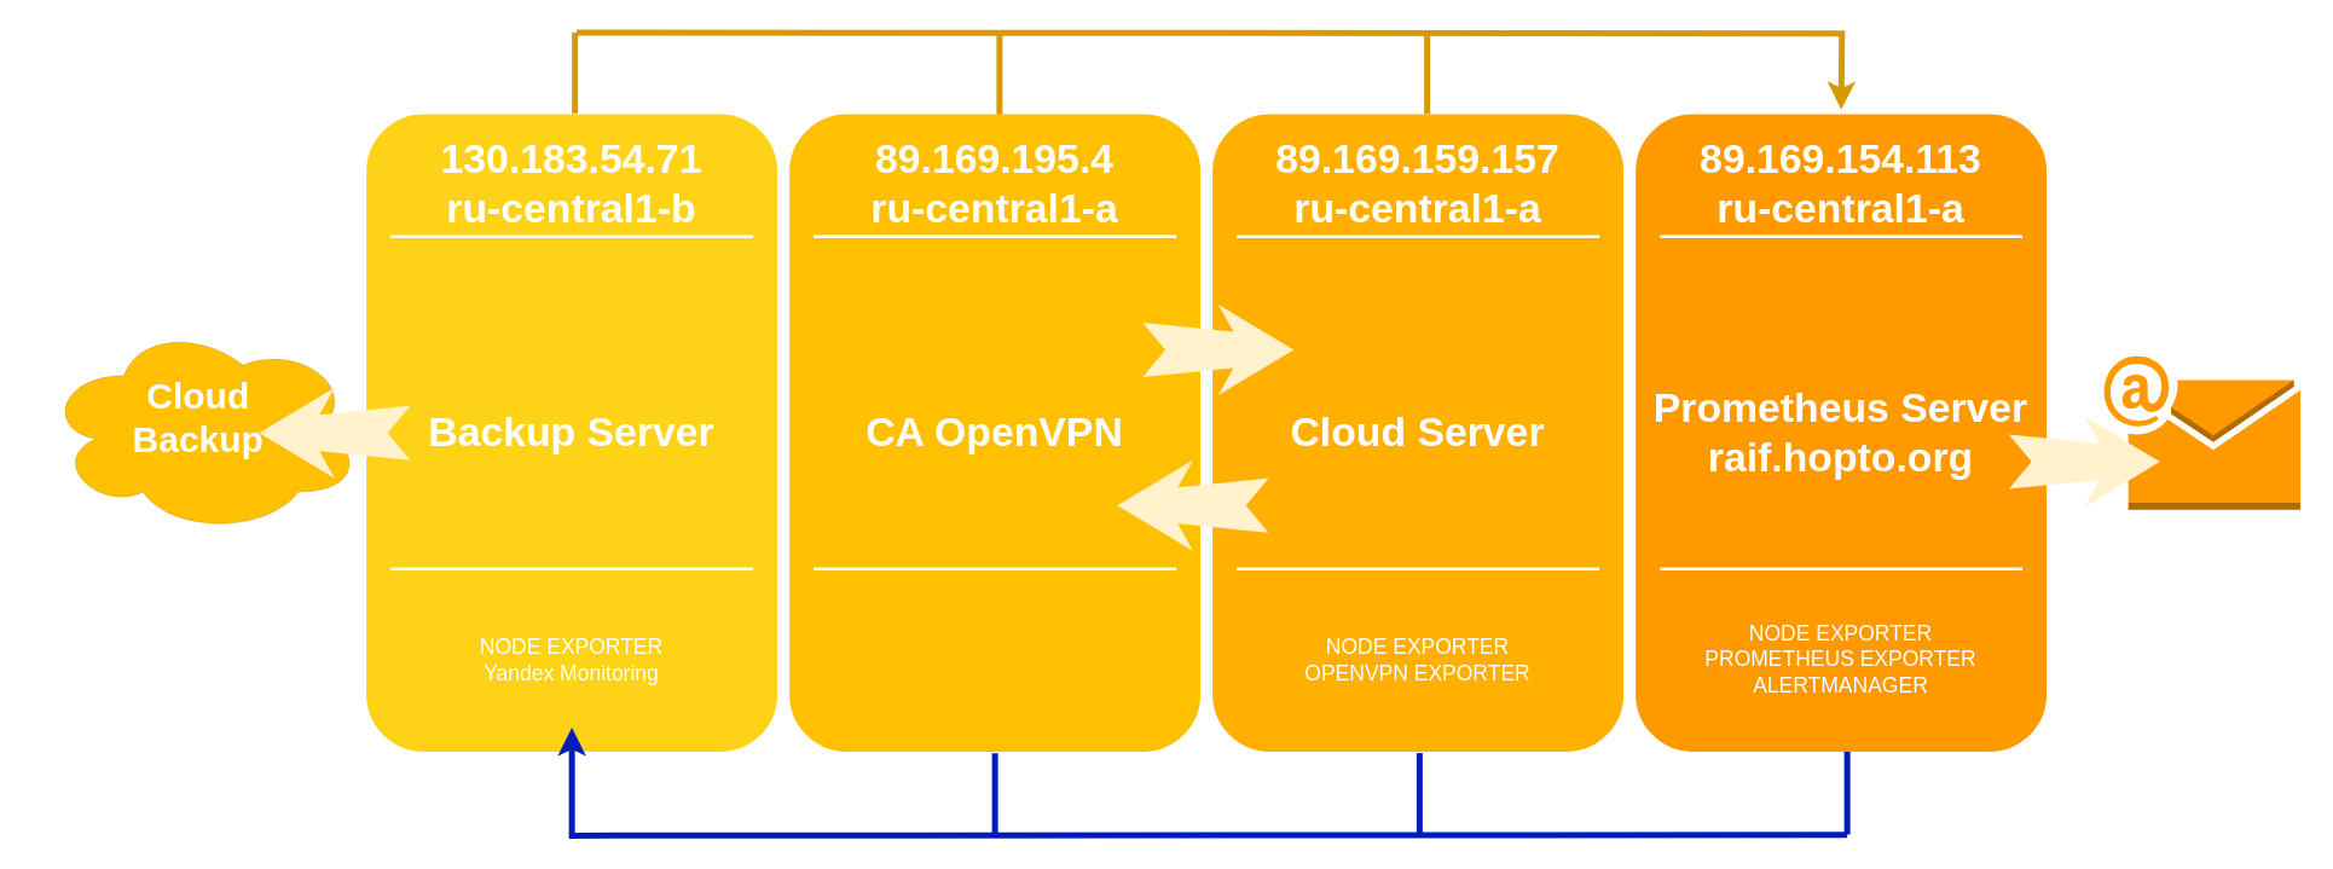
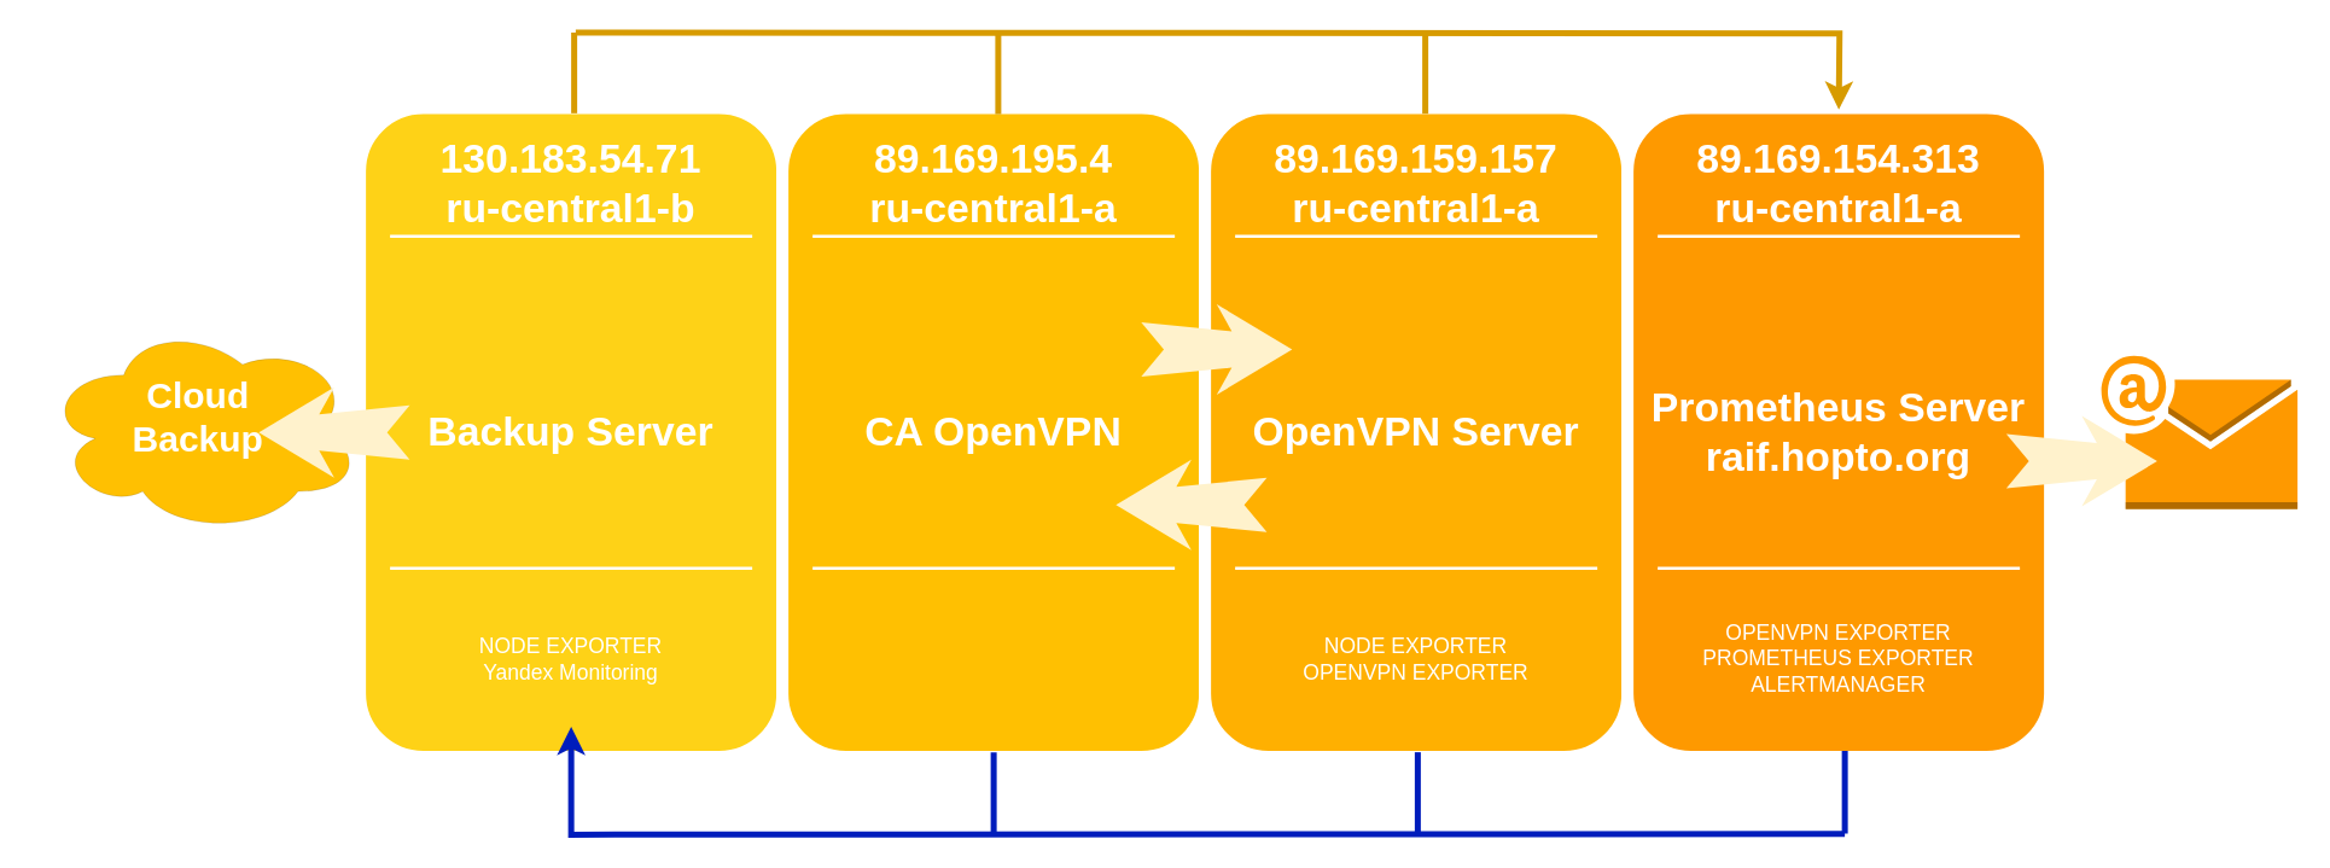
  <mxCell id="0" />
  <mxCell id="1" parent="0" />
  <mxCell id="2" value="&lt;span style=&quot;color: rgb(255, 255, 255); font-size: 27px; font-weight: 700;&quot;&gt;Backup Server&lt;/span&gt;" style="whiteSpace=wrap;html=1;rounded=1;shadow=0;strokeWidth=8;fontSize=20;align=center;fillColor=#FED217;strokeColor=#FFFFFF;" parent="1" vertex="1"><mxGeometry x="238" y="71" width="280" height="430" as="geometry" /></mxCell>
  <mxCell id="3" value="130.183.54.71&lt;div&gt;ru-central1-b&lt;/div&gt;" style="text;html=1;strokeColor=none;fillColor=none;align=center;verticalAlign=middle;whiteSpace=wrap;rounded=0;shadow=0;fontSize=27;fontColor=#FFFFFF;fontStyle=1" parent="1" vertex="1"><mxGeometry x="238" y="91" width="280" height="60" as="geometry" /></mxCell>
  <mxCell id="4" value="NODE EXPORTER&lt;div&gt;Yandex Monitoring&lt;/div&gt;" style="text;html=1;strokeColor=none;fillColor=none;align=center;verticalAlign=middle;whiteSpace=wrap;rounded=0;shadow=0;fontSize=14;fontColor=#FFFFFF;" parent="1" vertex="1"><mxGeometry x="238" y="391" width="280" height="90" as="geometry" /></mxCell>
  <mxCell id="5" value="" style="line;strokeWidth=2;html=1;rounded=0;shadow=0;fontSize=27;align=center;fillColor=none;strokeColor=#FFFFFF;" parent="1" vertex="1"><mxGeometry x="258" y="151" width="240" height="10" as="geometry" /></mxCell>
  <mxCell id="6" value="" style="line;strokeWidth=2;html=1;rounded=0;shadow=0;fontSize=27;align=center;fillColor=none;strokeColor=#FFFFFF;" parent="1" vertex="1"><mxGeometry x="258" y="371" width="240" height="10" as="geometry" /></mxCell>
  <mxCell id="7" value="&lt;span style=&quot;color: rgb(255, 255, 255); font-size: 27px; font-weight: 700;&quot;&gt;CA OpenVPN&lt;/span&gt;" style="whiteSpace=wrap;html=1;rounded=1;shadow=0;strokeWidth=8;fontSize=20;align=center;fillColor=#FFC001;strokeColor=#FFFFFF;" parent="1" vertex="1"><mxGeometry x="518" y="71" width="280" height="430" as="geometry" /></mxCell>
  <mxCell id="8" value="89.169.195.4&lt;div&gt;ru-central1-a&lt;/div&gt;" style="text;html=1;strokeColor=none;fillColor=none;align=center;verticalAlign=middle;whiteSpace=wrap;rounded=0;shadow=0;fontSize=27;fontColor=#FFFFFF;fontStyle=1" parent="1" vertex="1"><mxGeometry x="518" y="91" width="280" height="60" as="geometry" /></mxCell>
  <mxCell id="9" value="" style="line;strokeWidth=2;html=1;rounded=0;shadow=0;fontSize=27;align=center;fillColor=none;strokeColor=#FFFFFF;" parent="1" vertex="1"><mxGeometry x="538" y="151" width="240" height="10" as="geometry" /></mxCell>
  <mxCell id="10" value="" style="line;strokeWidth=2;html=1;rounded=0;shadow=0;fontSize=27;align=center;fillColor=none;strokeColor=#FFFFFF;" parent="1" vertex="1"><mxGeometry x="538" y="371" width="240" height="10" as="geometry" /></mxCell>
- <mxCell id="11" value="&lt;span style=&quot;color: rgb(255, 255, 255); font-size: 27px; font-weight: 700;&quot;&gt;Cloud Server&lt;/span&gt;" style="whiteSpace=wrap;html=1;rounded=1;shadow=0;strokeWidth=8;fontSize=20;align=center;fillColor=#FFB001;strokeColor=#FFFFFF;" parent="1" vertex="1"><mxGeometry x="798" y="71" width="280" height="430" as="geometry" /></mxCell>
+ <mxCell id="11" value="&lt;span style=&quot;color: rgb(255, 255, 255); font-size: 27px; font-weight: 700;&quot;&gt;OpenVPN Server&lt;/span&gt;" style="whiteSpace=wrap;html=1;rounded=1;shadow=0;strokeWidth=8;fontSize=20;align=center;fillColor=#FFB001;strokeColor=#FFFFFF;" parent="1" vertex="1"><mxGeometry x="798" y="71" width="280" height="430" as="geometry" /></mxCell>
  <mxCell id="12" value="89.169.159.157&lt;div&gt;ru-central1-a&lt;/div&gt;" style="text;html=1;strokeColor=none;fillColor=none;align=center;verticalAlign=middle;whiteSpace=wrap;rounded=0;shadow=0;fontSize=27;fontColor=#FFFFFF;fontStyle=1" parent="1" vertex="1"><mxGeometry x="798" y="91" width="280" height="60" as="geometry" /></mxCell>
  <mxCell id="13" value="NODE EXPORTER&lt;div&gt;&lt;div&gt;OPENVPN EXPORTER&lt;/div&gt;&lt;/div&gt;" style="text;html=1;strokeColor=none;fillColor=none;align=center;verticalAlign=middle;whiteSpace=wrap;rounded=0;shadow=0;fontSize=14;fontColor=#FFFFFF;" parent="1" vertex="1"><mxGeometry x="798" y="391" width="280" height="90" as="geometry" /></mxCell>
  <mxCell id="14" value="" style="line;strokeWidth=2;html=1;rounded=0;shadow=0;fontSize=27;align=center;fillColor=none;strokeColor=#FFFFFF;" parent="1" vertex="1"><mxGeometry x="818" y="151" width="240" height="10" as="geometry" /></mxCell>
  <mxCell id="15" value="" style="line;strokeWidth=2;html=1;rounded=0;shadow=0;fontSize=27;align=center;fillColor=none;strokeColor=#FFFFFF;" parent="1" vertex="1"><mxGeometry x="818" y="371" width="240" height="10" as="geometry" /></mxCell>
  <mxCell id="16" value="" style="html=1;shadow=0;dashed=0;align=center;verticalAlign=middle;shape=mxgraph.arrows2.stylisedArrow;dy=0.6;dx=40;notch=15;feather=0.4;rounded=0;strokeWidth=1;fontSize=27;strokeColor=none;fillColor=#fff2cc;rotation=-180;" parent="1" vertex="1"><mxGeometry x="739" y="304" width="100" height="60" as="geometry" /></mxCell>
  <mxCell id="17" style="edgeStyle=orthogonalEdgeStyle;rounded=0;orthogonalLoop=1;jettySize=auto;html=1;exitX=0.5;exitY=0;exitDx=0;exitDy=0;entryX=0.5;entryY=0;entryDx=0;entryDy=0;endArrow=diamond;" edge="1" parent="1" source="18" target="19"><mxGeometry relative="1" as="geometry" /></mxCell>
  <mxCell id="18" value="&lt;span style=&quot;color: rgb(255, 255, 255); font-size: 27px; font-weight: 700;&quot;&gt;Prometheus Server&lt;/span&gt;&lt;div&gt;&lt;span style=&quot;color: rgb(255, 255, 255);&quot;&gt;&lt;font color=&quot;#ffffff&quot;&gt;&lt;span style=&quot;font-size: 27px;&quot;&gt;&lt;b&gt;raif.hopto.org&lt;/b&gt;&lt;/span&gt;&lt;/font&gt;&lt;/span&gt;&lt;/div&gt;" style="whiteSpace=wrap;html=1;rounded=1;shadow=0;strokeWidth=8;fontSize=20;align=center;fillColor=#FE9900;strokeColor=#FFFFFF;" parent="1" vertex="1"><mxGeometry x="1078" y="71" width="280" height="430" as="geometry" /></mxCell>
- <mxCell id="19" value="89.169.154.113&lt;div&gt;ru-central1-a&lt;/div&gt;" style="text;html=1;strokeColor=none;fillColor=none;align=center;verticalAlign=middle;whiteSpace=wrap;rounded=0;shadow=0;fontSize=27;fontColor=#FFFFFF;fontStyle=1" parent="1" vertex="1"><mxGeometry x="1078" y="91" width="280" height="60" as="geometry" /></mxCell>
- <mxCell id="20" value="NODE EXPORTER&lt;div&gt;PROMETHEUS EXPORTER&lt;/div&gt;&lt;div&gt;ALERTMANAGER&lt;/div&gt;" style="text;html=1;strokeColor=none;fillColor=none;align=center;verticalAlign=middle;whiteSpace=wrap;rounded=0;shadow=0;fontSize=14;fontColor=#FFFFFF;" parent="1" vertex="1"><mxGeometry x="1078" y="391" width="280" height="90" as="geometry" /></mxCell>
+ <mxCell id="19" value="89.169.154.313&lt;div&gt;ru-central1-a&lt;/div&gt;" style="text;html=1;strokeColor=none;fillColor=none;align=center;verticalAlign=middle;whiteSpace=wrap;rounded=0;shadow=0;fontSize=27;fontColor=#FFFFFF;fontStyle=1" parent="1" vertex="1"><mxGeometry x="1078" y="91" width="280" height="60" as="geometry" /></mxCell>
+ <mxCell id="20" value="OPENVPN EXPORTER&lt;div&gt;PROMETHEUS EXPORTER&lt;/div&gt;&lt;div&gt;ALERTMANAGER&lt;/div&gt;" style="text;html=1;strokeColor=none;fillColor=none;align=center;verticalAlign=middle;whiteSpace=wrap;rounded=0;shadow=0;fontSize=14;fontColor=#FFFFFF;" parent="1" vertex="1"><mxGeometry x="1078" y="391" width="280" height="90" as="geometry" /></mxCell>
  <mxCell id="21" value="" style="line;strokeWidth=2;html=1;rounded=0;shadow=0;fontSize=27;align=center;fillColor=none;strokeColor=#FFFFFF;" parent="1" vertex="1"><mxGeometry x="1098" y="151" width="240" height="10" as="geometry" /></mxCell>
  <mxCell id="22" value="" style="line;strokeWidth=2;html=1;rounded=0;shadow=0;fontSize=27;align=center;fillColor=none;strokeColor=#FFFFFF;" parent="1" vertex="1"><mxGeometry x="1098" y="371" width="240" height="10" as="geometry" /></mxCell>
  <mxCell id="23" value="" style="html=1;shadow=0;dashed=0;align=center;verticalAlign=middle;shape=mxgraph.arrows2.stylisedArrow;dy=0.6;dx=40;notch=15;feather=0.4;rounded=0;strokeWidth=1;fontSize=27;strokeColor=none;fillColor=#fff2cc;" parent="1" vertex="1"><mxGeometry x="755.75" y="201" width="100" height="60" as="geometry" /></mxCell>
  <mxCell id="24" value="" style="group" parent="1" vertex="1" connectable="0"><mxGeometry x="20" y="226" width="210" height="140" as="geometry" /></mxCell>
  <mxCell id="25" value="" style="ellipse;shape=cloud;whiteSpace=wrap;html=1;fillColor=light-dark(#ffc001, #ededed);strokeWidth=0;" parent="24" vertex="1"><mxGeometry x="9" y="-13" width="210" height="140" as="geometry" /></mxCell>
  <mxCell id="26" value="Cloud Backup" style="text;html=1;align=center;verticalAlign=middle;whiteSpace=wrap;rounded=0;fontSize=24;fontStyle=1;fontColor=light-dark(#ffffff, #ededed);" parent="24" vertex="1"><mxGeometry x="81" y="35" width="60" height="30" as="geometry" /></mxCell>
  <mxCell id="27" value="" style="html=1;shadow=0;dashed=0;align=center;verticalAlign=middle;shape=mxgraph.arrows2.stylisedArrow;dy=0.6;dx=40;notch=15;feather=0.4;rounded=0;strokeWidth=1;fontSize=27;strokeColor=none;fillColor=#fff2cc;rotation=-180;" parent="1" vertex="1"><mxGeometry x="171" y="256" width="100" height="60" as="geometry" /></mxCell>
  <mxCell id="28" value="" style="outlineConnect=0;dashed=0;verticalLabelPosition=bottom;verticalAlign=top;align=center;html=1;shape=mxgraph.aws3.email;fillColor=light-dark(#fe9900, #835801);gradientColor=none;" parent="1" vertex="1"><mxGeometry x="1392" y="235.25" width="130" height="101.5" as="geometry" /></mxCell>
  <mxCell id="29" value="" style="html=1;shadow=0;dashed=0;align=center;verticalAlign=middle;shape=mxgraph.arrows2.stylisedArrow;dy=0.6;dx=40;notch=15;feather=0.4;rounded=0;strokeWidth=1;fontSize=27;strokeColor=none;fillColor=#fff2cc;" parent="1" vertex="1"><mxGeometry x="1329" y="275" width="100" height="60" as="geometry" /></mxCell>
  <mxCell id="30" value="" style="group;strokeWidth=4;" vertex="1" connectable="0" parent="1"><mxGeometry x="653" y="497.015" width="574.005" height="55.025" as="geometry" /></mxCell>
  <mxCell id="31" style="edgeStyle=orthogonalEdgeStyle;rounded=0;orthogonalLoop=1;jettySize=auto;html=1;entryX=0.5;entryY=1;entryDx=0;entryDy=0;strokeWidth=4;fillColor=#0050ef;strokeColor=#001DBC;" edge="1" parent="30" target="4"><mxGeometry relative="1" as="geometry"><mxPoint x="569" y="54.985" as="sourcePoint" /></mxGeometry></mxCell>
  <mxCell id="32" value="" style="line;strokeWidth=4;html=1;rotation=90;fillColor=#0050ef;strokeColor=#001DBC;fontColor=#ffffff;" vertex="1" parent="30"><mxGeometry x="-21.75" y="22.735" width="53.5" height="10" as="geometry" /></mxCell>
  <mxCell id="33" value="" style="line;strokeWidth=4;html=1;rotation=90;fillColor=#0050ef;strokeColor=#001DBC;fontColor=#ffffff;" vertex="1" parent="30"><mxGeometry x="258.93" y="22.945" width="54.16" height="10" as="geometry" /></mxCell>
  <mxCell id="34" value="" style="line;strokeWidth=4;html=1;rotation=90;fillColor=#0050ef;strokeColor=#001DBC;fontColor=#ffffff;" vertex="1" parent="30"><mxGeometry x="541.61" y="22.395" width="54.79" height="10" as="geometry" /></mxCell>
  <mxCell id="35" value="" style="group" vertex="1" connectable="0" parent="1"><mxGeometry x="375" y="20" width="574.005" height="55.025" as="geometry" /></mxCell>
  <mxCell id="36" style="edgeStyle=orthogonalEdgeStyle;rounded=0;orthogonalLoop=1;jettySize=auto;html=1;entryX=0.5;entryY=1;entryDx=0;entryDy=0;" edge="1" parent="35"><mxGeometry relative="1" as="geometry"><mxPoint x="569" y="54.985" as="sourcePoint" /></mxGeometry></mxCell>
  <mxCell id="37" value="" style="line;strokeWidth=4;html=1;rotation=90;fillColor=#ffe6cc;strokeColor=#d79b00;" vertex="1" parent="35"><mxGeometry x="-21.75" y="22.735" width="53.5" height="10" as="geometry" /></mxCell>
  <mxCell id="38" value="" style="line;strokeWidth=4;html=1;rotation=90;fillColor=#ffe6cc;strokeColor=#d79b00;" vertex="1" parent="35"><mxGeometry x="258.93" y="22.945" width="54.16" height="10" as="geometry" /></mxCell>
  <mxCell id="39" value="" style="line;strokeWidth=4;html=1;rotation=90;fillColor=#ffe6cc;strokeColor=#d79b00;" vertex="1" parent="35"><mxGeometry x="541.61" y="22.395" width="54.79" height="10" as="geometry" /></mxCell>
  <mxCell id="40" style="edgeStyle=orthogonalEdgeStyle;rounded=0;orthogonalLoop=1;jettySize=auto;html=1;strokeWidth=4;fillColor=#ffe6cc;strokeColor=#d79b00;" edge="1" parent="1"><mxGeometry relative="1" as="geometry"><mxPoint x="381" y="21" as="sourcePoint" /><mxPoint x="1218" y="72" as="targetPoint" /></mxGeometry></mxCell>
